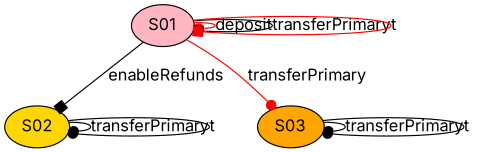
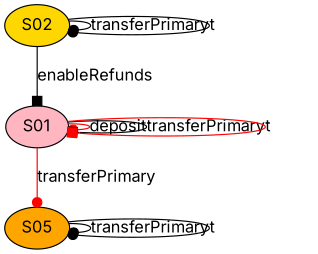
  digraph {
    fontname=Inter
    node [fontname=Inter style=filled]
    edge [arrowhead=dot color=black fontname=Inter]
    S01 [fillcolor=lightpink]
    S02 [fillcolor=gold]
-   S03 [fillcolor=orange]
+   S03 [fillcolor=orange label=S05]
    S01 -> S01 [color=red label=deposit]
    S01 -> S01 [arrowhead=box label=transferPrimary]
    S01 -> S01 [arrowhead=box color=red label=t]
-   S01 -> S02 [arrowhead=box label=enableRefunds]
+   S02 -> S01 [arrowhead=box label=enableRefunds]
    S01 -> S03 [color=red label=transferPrimary]
    S02 -> S02 [label=transferPrimary]
    S02 -> S02 [label=t]
    S03 -> S03 [label=transferPrimary]
    S03 -> S03 [label=t]
  }
